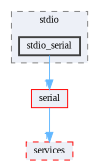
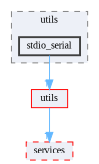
  digraph {
    compound=true
    fontname="Liberation Serif"
    node [color=red fillcolor="#edf0f7" fontname="Liberation Serif" fontsize=10 shape=box]
    edge [color=steelblue1 fontcolor=steelblue1 fontname="Liberation Serif" fontsize=10 headlabel=1 labeldistance=1.5 labelfontname=FreeSans labelfontsize=10]
    n1 [color=grey25 height=0.2 label=stdio_serial style="filled,bold" width=0.4]
-   n2 [height=0.2 label=serial style=filled width=0.4]
+   n2 [height=0.2 label=utils style=filled width=0.4]
    n3 [height=0.2 label=services style="filled,dashed" width=0.4]
    subgraph cluster_1 {
      bgcolor="#edf0f7"
      fontsize=10
-     label=stdio
+     label=utils
      pencolor=grey50
      style="filled,dashed"
      n1
    }
    n1 -> n2
    n2 -> n3
  }
